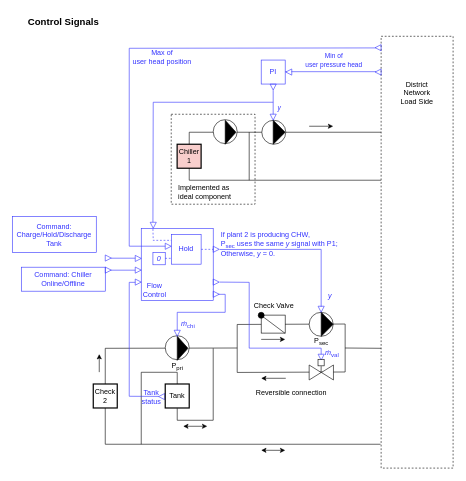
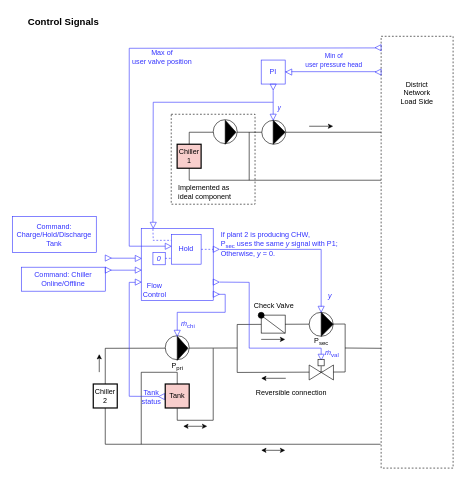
  <mxCell id="0" />
  <mxCell id="1" parent="0" />
  <mxCell id="2" value="" style="rounded=0;whiteSpace=wrap;html=1;fillColor=none;dashed=1;" parent="1" vertex="1"><mxGeometry x="285" y="190" width="139.75" height="150" as="geometry" /></mxCell>
  <mxCell id="3" value="" style="endArrow=none;html=1;rounded=0;fontSize=16;strokeWidth=1;" parent="1" edge="1"><mxGeometry width="50" height="50" relative="1" as="geometry"><mxPoint x="314.87" y="649.58" as="sourcePoint" /><mxPoint x="314.87" y="649.58" as="targetPoint" /></mxGeometry></mxCell>
  <mxCell id="4" value="" style="endArrow=none;html=1;rounded=0;" parent="1" edge="1"><mxGeometry width="50" height="50" relative="1" as="geometry"><mxPoint x="355" y="580.25" as="sourcePoint" /><mxPoint x="295" y="680.25" as="targetPoint" /><Array as="points"><mxPoint x="355" y="700.25" /><mxPoint x="295" y="700.25" /></Array></mxGeometry></mxCell>
  <mxCell id="5" value="" style="endArrow=none;html=1;rounded=0;" parent="1" edge="1"><mxGeometry width="50" height="50" relative="1" as="geometry"><mxPoint x="295" y="640.25" as="sourcePoint" /><mxPoint x="235" y="740.25" as="targetPoint" /><Array as="points"><mxPoint x="295" y="620.25" /><mxPoint x="235" y="620.25" /></Array></mxGeometry></mxCell>
  <mxCell id="6" value="" style="endArrow=classic;html=1;rounded=0;strokeWidth=1;" parent="1" edge="1"><mxGeometry width="50" height="50" relative="1" as="geometry"><mxPoint x="165" y="619.95" as="sourcePoint" /><mxPoint x="165" y="589.95" as="targetPoint" /><Array as="points" /></mxGeometry></mxCell>
  <mxCell id="7" value="" style="endArrow=none;html=1;rounded=0;entryX=-0.008;entryY=0.875;entryDx=0;entryDy=0;entryPerimeter=0;" parent="1" edge="1"><mxGeometry width="50" height="50" relative="1" as="geometry"><mxPoint x="395" y="579.76" as="sourcePoint" /><mxPoint x="634.04" y="740.25" as="targetPoint" /><Array as="points"><mxPoint x="175" y="580.25" /><mxPoint x="175" y="740.25" /></Array></mxGeometry></mxCell>
  <mxCell id="8" value="" style="endArrow=classic;html=1;rounded=0;strokeWidth=1;startArrow=classic;startFill=1;" parent="1" edge="1"><mxGeometry width="50" height="50" relative="1" as="geometry"><mxPoint x="435" y="750.25" as="sourcePoint" /><mxPoint x="475" y="750.41" as="targetPoint" /><Array as="points" /></mxGeometry></mxCell>
  <mxCell id="9" value="" style="endArrow=classic;html=1;rounded=0;strokeWidth=1;startArrow=classic;startFill=1;" parent="1" edge="1"><mxGeometry width="50" height="50" relative="1" as="geometry"><mxPoint x="305" y="710.25" as="sourcePoint" /><mxPoint x="345" y="710.25" as="targetPoint" /><Array as="points" /></mxGeometry></mxCell>
  <mxCell id="10" value="" style="endArrow=none;html=1;rounded=0;" parent="1" edge="1"><mxGeometry width="50" height="50" relative="1" as="geometry"><mxPoint x="395" y="540.5" as="sourcePoint" /><mxPoint x="395" y="540.5" as="targetPoint" /><Array as="points"><mxPoint x="575" y="539.76" /><mxPoint x="575" y="619.76" /><mxPoint x="395" y="620.5" /></Array></mxGeometry></mxCell>
  <mxCell id="11" value="" style="endArrow=none;html=1;rounded=0;" parent="1" edge="1"><mxGeometry width="50" height="50" relative="1" as="geometry"><mxPoint x="635" y="580.25" as="sourcePoint" /><mxPoint x="575" y="579.76" as="targetPoint" /></mxGeometry></mxCell>
  <mxCell id="12" value="" style="triangle;whiteSpace=wrap;html=1;fontSize=16;strokeWidth=1;rotation=0;" parent="1" vertex="1"><mxGeometry x="515" y="608.07" width="20" height="25" as="geometry" /></mxCell>
  <mxCell id="13" value="" style="triangle;whiteSpace=wrap;html=1;fontSize=16;strokeWidth=1;rotation=-180;" parent="1" vertex="1"><mxGeometry x="535.5" y="608.07" width="20" height="25" as="geometry" /></mxCell>
  <mxCell id="14" value="" style="ellipse;whiteSpace=wrap;html=1;fontSize=16;strokeWidth=1;" parent="1" vertex="1"><mxGeometry x="515" y="520.25" width="40" height="40" as="geometry" /></mxCell>
  <mxCell id="15" value="" style="triangle;whiteSpace=wrap;html=1;fontSize=16;strokeWidth=1;rotation=0;fillColor=#000000;" parent="1" vertex="1"><mxGeometry x="535" y="520.25" width="20" height="40" as="geometry" /></mxCell>
  <mxCell id="16" value="" style="endArrow=classic;html=1;rounded=0;strokeWidth=1;" parent="1" edge="1"><mxGeometry width="50" height="50" relative="1" as="geometry"><mxPoint x="515" y="210" as="sourcePoint" /><mxPoint x="555" y="210" as="targetPoint" /><Array as="points" /></mxGeometry></mxCell>
  <mxCell id="17" value="" style="endArrow=none;html=1;rounded=0;" parent="1" edge="1"><mxGeometry width="50" height="50" relative="1" as="geometry"><mxPoint x="635" y="220" as="sourcePoint" /><mxPoint x="635" y="300" as="targetPoint" /><Array as="points"><mxPoint x="315" y="220" /><mxPoint x="315" y="300" /></Array></mxGeometry></mxCell>
  <mxCell id="18" value="" style="ellipse;whiteSpace=wrap;html=1;fontSize=16;strokeWidth=1;" parent="1" vertex="1"><mxGeometry x="436" y="200" width="40" height="40" as="geometry" /></mxCell>
  <mxCell id="19" value="" style="triangle;whiteSpace=wrap;html=1;fontSize=16;strokeWidth=1;rotation=0;fillColor=#000000;" parent="1" vertex="1"><mxGeometry x="455" y="200" width="20" height="40" as="geometry" /></mxCell>
  <mxCell id="20" value="" style="endArrow=classic;html=1;rounded=0;strokeWidth=1;" parent="1" edge="1"><mxGeometry width="50" height="50" relative="1" as="geometry"><mxPoint x="476" y="630.25" as="sourcePoint" /><mxPoint x="435" y="630.25" as="targetPoint" /><Array as="points" /></mxGeometry></mxCell>
  <mxCell id="21" value="" style="endArrow=none;html=1;rounded=0;entryX=0.993;entryY=0.507;entryDx=0;entryDy=0;entryPerimeter=0;" parent="1" edge="1"><mxGeometry width="50" height="50" relative="1" as="geometry"><mxPoint x="535" y="610.08" as="sourcePoint" /><mxPoint x="534.86" y="620.505" as="targetPoint" /></mxGeometry></mxCell>
  <mxCell id="22" value="Reversible connection" style="text;html=1;align=center;verticalAlign=middle;resizable=0;points=[];autosize=1;strokeColor=none;fillColor=none;" parent="1" vertex="1"><mxGeometry x="415" y="639.76" width="140" height="30" as="geometry" /></mxCell>
  <mxCell id="23" value="" style="ellipse;whiteSpace=wrap;html=1;fontSize=16;strokeWidth=1;" parent="1" vertex="1"><mxGeometry x="275" y="559.25" width="40" height="40" as="geometry" /></mxCell>
  <mxCell id="24" value="" style="triangle;whiteSpace=wrap;html=1;fontSize=16;strokeWidth=1;rotation=0;fillColor=#000000;" parent="1" vertex="1"><mxGeometry x="295" y="560.25" width="18" height="40" as="geometry" /></mxCell>
  <mxCell id="25" value="" style="rounded=0;whiteSpace=wrap;html=1;fillColor=none;dashed=1;" parent="1" vertex="1"><mxGeometry x="635" y="60" width="120" height="720" as="geometry" /></mxCell>
  <mxCell id="26" value="District&lt;br&gt;Network&lt;br&gt;Load Side" style="text;html=1;strokeColor=none;fillColor=none;align=center;verticalAlign=middle;whiteSpace=wrap;rounded=0;dashed=1;" parent="1" vertex="1"><mxGeometry x="645" y="140" width="100" height="30" as="geometry" /></mxCell>
  <mxCell id="27" value="" style="triangle;whiteSpace=wrap;html=1;fillColor=none;rotation=-180;strokeColor=#3333FF;" parent="1" vertex="1"><mxGeometry x="625" y="114.5" width="10" height="10.25" as="geometry" /></mxCell>
  <mxCell id="28" value="PI" style="whiteSpace=wrap;html=1;aspect=fixed;fillColor=none;strokeColor=#3333FF;fontColor=#3333FF;" parent="1" vertex="1"><mxGeometry x="435" y="99.63" width="40" height="40" as="geometry" /></mxCell>
  <mxCell id="29" value="Min of&lt;br&gt;user pressure head" style="endArrow=none;html=1;rounded=0;entryX=0.85;entryY=0.561;entryDx=0;entryDy=0;entryPerimeter=0;exitX=0.05;exitY=0.561;exitDx=0;exitDy=0;exitPerimeter=0;startArrow=none;strokeColor=#3333FF;fontColor=#3333FF;" parent="1" source="30" target="27" edge="1"><mxGeometry x="-0.014" y="19" width="50" height="50" relative="1" as="geometry"><mxPoint x="445" y="320" as="sourcePoint" /><mxPoint x="495" y="270" as="targetPoint" /><mxPoint as="offset" /></mxGeometry></mxCell>
  <mxCell id="30" value="" style="triangle;whiteSpace=wrap;html=1;fillColor=none;rotation=-180;strokeColor=#3333FF;fontColor=#3333FF;" parent="1" vertex="1"><mxGeometry x="476" y="114.5" width="10" height="10.25" as="geometry" /></mxCell>
  <mxCell id="31" value="" style="endArrow=none;html=1;rounded=0;entryX=0.85;entryY=0.561;entryDx=0;entryDy=0;entryPerimeter=0;exitX=1.008;exitY=0.483;exitDx=0;exitDy=0;exitPerimeter=0;strokeColor=#3333FF;fontColor=#3333FF;" parent="1" source="28" target="30" edge="1"><mxGeometry width="50" height="50" relative="1" as="geometry"><mxPoint x="556.32" y="119.32" as="sourcePoint" /><mxPoint x="626.5" y="119" as="targetPoint" /></mxGeometry></mxCell>
  <mxCell id="32" value="" style="triangle;whiteSpace=wrap;html=1;fillColor=none;rotation=90;strokeColor=#3333FF;fontColor=#3333FF;" parent="1" vertex="1"><mxGeometry x="450" y="139.63" width="10" height="10.25" as="geometry" /></mxCell>
  <mxCell id="33" value="&lt;i&gt;y&lt;/i&gt;" style="endArrow=none;html=1;rounded=0;exitX=0.038;exitY=0.5;exitDx=0;exitDy=0;exitPerimeter=0;startArrow=none;strokeColor=#3333FF;fontColor=#3333FF;" parent="1" source="34" edge="1"><mxGeometry x="-0.507" y="-10" width="50" height="50" relative="1" as="geometry"><mxPoint x="455" y="330" as="sourcePoint" /><mxPoint x="455" y="150" as="targetPoint" /><mxPoint as="offset" /></mxGeometry></mxCell>
  <mxCell id="34" value="" style="triangle;whiteSpace=wrap;html=1;fillColor=none;rotation=90;strokeColor=#3333FF;fontColor=#3333FF;" parent="1" vertex="1"><mxGeometry x="450" y="189.75" width="10" height="10.25" as="geometry" /></mxCell>
  <mxCell id="35" value="" style="whiteSpace=wrap;html=1;aspect=fixed;fillColor=none;strokeColor=#3333FF;fontColor=#3333FF;" parent="1" vertex="1"><mxGeometry x="235" y="380.25" width="120" height="120" as="geometry" /></mxCell>
  <mxCell id="36" value="" style="triangle;whiteSpace=wrap;html=1;fillColor=none;rotation=0;strokeColor=#3333FF;fontColor=#3333FF;" parent="1" vertex="1"><mxGeometry x="225" y="425.25" width="10" height="10.25" as="geometry" /></mxCell>
  <mxCell id="37" value="" style="triangle;whiteSpace=wrap;html=1;fillColor=none;rotation=0;strokeColor=#3333FF;fontColor=#3333FF;" parent="1" vertex="1"><mxGeometry x="225" y="444.74" width="10" height="10.25" as="geometry" /></mxCell>
  <mxCell id="38" value="" style="triangle;whiteSpace=wrap;html=1;fillColor=none;rotation=0;strokeColor=#3333FF;fontColor=#3333FF;" parent="1" vertex="1"><mxGeometry x="225" y="464.74" width="10" height="10.25" as="geometry" /></mxCell>
  <mxCell id="39" value="" style="triangle;whiteSpace=wrap;html=1;fillColor=none;rotation=0;strokeColor=#3333FF;fontColor=#3333FF;" parent="1" vertex="1"><mxGeometry x="275" y="405" width="10" height="10.25" as="geometry" /></mxCell>
  <mxCell id="40" value="" style="triangle;whiteSpace=wrap;html=1;fillColor=none;rotation=0;strokeColor=#3333FF;fontColor=#3333FF;" parent="1" vertex="1"><mxGeometry x="355" y="410" width="10" height="10.25" as="geometry" /></mxCell>
  <mxCell id="41" value="" style="triangle;whiteSpace=wrap;html=1;fillColor=none;rotation=0;strokeColor=#3333FF;fontColor=#3333FF;" parent="1" vertex="1"><mxGeometry x="355" y="485" width="10" height="10.25" as="geometry" /></mxCell>
  <mxCell id="42" value="Command:&lt;br&gt;Charge/Hold/Discharge Tank" style="rounded=0;whiteSpace=wrap;html=1;strokeColor=#3333FF;fontColor=#3333FF;fillColor=none;" parent="1" vertex="1"><mxGeometry x="20" y="360.5" width="140" height="60" as="geometry" /></mxCell>
  <mxCell id="43" value="Command: Chiller&lt;br&gt;Online/Offline" style="rounded=0;whiteSpace=wrap;html=1;strokeColor=#3333FF;fontColor=#3333FF;fillColor=none;" parent="1" vertex="1"><mxGeometry x="35" y="445" width="140" height="40" as="geometry" /></mxCell>
  <mxCell id="44" value="" style="triangle;whiteSpace=wrap;html=1;fillColor=none;rotation=0;strokeColor=#3333FF;fontColor=#3333FF;" parent="1" vertex="1"><mxGeometry x="175" y="444.74" width="10" height="10.25" as="geometry" /></mxCell>
  <mxCell id="45" value="" style="triangle;whiteSpace=wrap;html=1;fillColor=none;rotation=-180;strokeColor=#3333FF;" parent="1" vertex="1"><mxGeometry x="264" y="655.63" width="10" height="10.25" as="geometry" /></mxCell>
  <mxCell id="46" value="" style="endArrow=none;html=1;rounded=0;strokeColor=#3333FF;fontColor=#3333FF;exitX=0.95;exitY=0.525;exitDx=0;exitDy=0;exitPerimeter=0;" parent="1" source="45" edge="1"><mxGeometry width="50" height="50" relative="1" as="geometry"><mxPoint x="255" y="670.25" as="sourcePoint" /><mxPoint x="225" y="470.25" as="targetPoint" /><Array as="points"><mxPoint x="215" y="660.25" /><mxPoint x="215" y="470.25" /></Array></mxGeometry></mxCell>
- <mxCell id="47" value="Max of&lt;br&gt;user head position" style="text;html=1;strokeColor=none;fillColor=none;align=center;verticalAlign=middle;whiteSpace=wrap;rounded=0;fontColor=#3333FF;" parent="1" vertex="1"><mxGeometry x="215" y="79.75" width="110" height="30" as="geometry" /></mxCell>
+ <mxCell id="47" value="Max of&lt;br&gt;user valve position" style="text;html=1;strokeColor=none;fillColor=none;align=center;verticalAlign=middle;whiteSpace=wrap;rounded=0;fontColor=#3333FF;" parent="1" vertex="1"><mxGeometry x="215" y="79.75" width="110" height="30" as="geometry" /></mxCell>
  <mxCell id="48" value="Tank status" style="text;html=1;strokeColor=none;fillColor=none;align=center;verticalAlign=middle;whiteSpace=wrap;rounded=0;fontColor=#3333FF;" parent="1" vertex="1"><mxGeometry x="222" y="645.58" width="60" height="30" as="geometry" /></mxCell>
  <mxCell id="49" value="" style="triangle;whiteSpace=wrap;html=1;fillColor=none;rotation=-180;strokeColor=#3333FF;" parent="1" vertex="1"><mxGeometry x="625" y="73.88" width="10" height="10.25" as="geometry" /></mxCell>
  <mxCell id="50" value="" style="endArrow=none;html=1;rounded=0;strokeColor=#3333FF;fontColor=#3333FF;entryX=0.9;entryY=0.463;entryDx=0;entryDy=0;entryPerimeter=0;exitX=0;exitY=0.488;exitDx=0;exitDy=0;exitPerimeter=0;" parent="1" source="39" target="49" edge="1"><mxGeometry width="50" height="50" relative="1" as="geometry"><mxPoint x="275" y="330" as="sourcePoint" /><mxPoint x="305" y="720" as="targetPoint" /><Array as="points"><mxPoint x="215" y="410" /><mxPoint x="215" y="80" /></Array></mxGeometry></mxCell>
  <mxCell id="51" value="" style="triangle;whiteSpace=wrap;html=1;fillColor=none;rotation=90;strokeColor=#3333FF;fontColor=#3333FF;" parent="1" vertex="1"><mxGeometry x="530" y="510" width="10" height="10.25" as="geometry" /></mxCell>
  <mxCell id="52" value="" style="endArrow=none;html=1;rounded=0;strokeColor=#3333FF;fontColor=#3333FF;exitX=0.078;exitY=0.5;exitDx=0;exitDy=0;exitPerimeter=0;entryX=1.075;entryY=0.538;entryDx=0;entryDy=0;entryPerimeter=0;" parent="1" source="51" target="40" edge="1"><mxGeometry width="50" height="50" relative="1" as="geometry"><mxPoint x="255" y="560.25" as="sourcePoint" /><mxPoint x="325" y="430.25" as="targetPoint" /><Array as="points"><mxPoint x="535" y="415.25" /></Array></mxGeometry></mxCell>
  <mxCell id="53" value="" style="triangle;whiteSpace=wrap;html=1;fillColor=none;rotation=90;strokeColor=#3333FF;fontColor=#3333FF;" parent="1" vertex="1"><mxGeometry x="290" y="550" width="10" height="10.25" as="geometry" /></mxCell>
  <mxCell id="54" value="" style="endArrow=none;html=1;rounded=0;strokeColor=#3333FF;fontColor=#3333FF;entryX=0.9;entryY=0.513;entryDx=0;entryDy=0;entryPerimeter=0;" parent="1" target="41" edge="1"><mxGeometry width="50" height="50" relative="1" as="geometry"><mxPoint x="295" y="550.25" as="sourcePoint" /><mxPoint x="305" y="510.25" as="targetPoint" /><Array as="points"><mxPoint x="295" y="520.25" /><mxPoint x="375" y="520.25" /><mxPoint x="375" y="490.25" /></Array></mxGeometry></mxCell>
  <mxCell id="55" value="&lt;span style=&quot;border-color: var(--border-color); color: rgb(51, 51, 255); font-family: Helvetica; font-size: 12px; font-variant-ligatures: normal; font-variant-caps: normal; font-weight: 400; letter-spacing: normal; orphans: 2; text-indent: 0px; text-transform: none; widows: 2; word-spacing: 0px; -webkit-text-stroke-width: 0px; text-decoration-thickness: initial; text-decoration-style: initial; text-decoration-color: initial; text-align: left; background-color: rgb(255, 255, 255);&quot;&gt;&lt;font style=&quot;border-color: var(--border-color); font-size: 12px;&quot;&gt;&lt;i style=&quot;border-color: var(--border-color);&quot;&gt;ṁ&lt;/i&gt;&lt;span style=&quot;border-color: var(--border-color);&quot;&gt;&lt;sub&gt;chi&lt;/sub&gt;&lt;/span&gt;&lt;/font&gt;&lt;/span&gt;" style="text;whiteSpace=wrap;html=1;fontSize=12;fontFamily=Helvetica;fontColor=#3333FF;" parent="1" vertex="1"><mxGeometry x="300" y="525.25" width="20" height="20" as="geometry" /></mxCell>
  <mxCell id="56" value="&lt;span style=&quot;border-color: var(--border-color); color: rgb(51, 51, 255); font-family: Helvetica; font-size: 12px; font-style: normal; font-variant-ligatures: normal; font-variant-caps: normal; font-weight: 400; letter-spacing: normal; orphans: 2; text-indent: 0px; text-transform: none; widows: 2; word-spacing: 0px; -webkit-text-stroke-width: 0px; text-decoration-thickness: initial; text-decoration-style: initial; text-decoration-color: initial; text-align: left; background-color: rgb(255, 255, 255);&quot;&gt;&lt;font style=&quot;border-color: var(--border-color); font-size: 12px;&quot;&gt;&lt;i style=&quot;border-color: var(--border-color);&quot;&gt;y&lt;/i&gt;&lt;/font&gt;&lt;/span&gt;" style="text;whiteSpace=wrap;html=1;fontSize=12;fontFamily=Helvetica;fontColor=#3333FF;" parent="1" vertex="1"><mxGeometry x="545" y="479.34" width="16" height="20" as="geometry" /></mxCell>
  <mxCell id="57" value="&lt;b&gt;&lt;font style=&quot;font-size: 16px&quot;&gt;Control Signals&lt;/font&gt;&lt;/b&gt;" style="text;html=1;align=center;verticalAlign=middle;resizable=0;points=[];autosize=1;strokeColor=none;fillColor=none;strokeWidth=1;" parent="1" vertex="1"><mxGeometry x="35" y="20.25" width="140" height="30" as="geometry" /></mxCell>
  <mxCell id="58" value="" style="triangle;whiteSpace=wrap;html=1;fillColor=none;rotation=90;strokeColor=#3333FF;fontColor=#3333FF;" parent="1" vertex="1"><mxGeometry x="250" y="370" width="10" height="10.25" as="geometry" /></mxCell>
  <mxCell id="59" value="" style="endArrow=none;html=1;rounded=0;strokeColor=#3333FF;fontColor=#3333FF;entryX=-0.037;entryY=0.549;entryDx=0;entryDy=0;entryPerimeter=0;" parent="1" target="58" edge="1"><mxGeometry width="50" height="50" relative="1" as="geometry"><mxPoint x="455" y="170" as="sourcePoint" /><mxPoint x="335" y="360" as="targetPoint" /><Array as="points"><mxPoint x="255" y="170" /></Array></mxGeometry></mxCell>
  <mxCell id="60" value="" style="triangle;whiteSpace=wrap;html=1;fillColor=none;rotation=0;strokeColor=#3333FF;fontColor=#3333FF;" parent="1" vertex="1"><mxGeometry x="355" y="464.74" width="10" height="10.25" as="geometry" /></mxCell>
  <mxCell id="61" value="" style="endArrow=none;html=1;rounded=0;strokeColor=#3333FF;fontColor=#3333FF;entryX=1.075;entryY=0.5;entryDx=0;entryDy=0;entryPerimeter=0;exitX=0.03;exitY=0.5;exitDx=0;exitDy=0;exitPerimeter=0;" parent="1" source="63" target="60" edge="1"><mxGeometry width="50" height="50" relative="1" as="geometry"><mxPoint x="305" y="560.25" as="sourcePoint" /><mxPoint x="334" y="500.258" as="targetPoint" /><Array as="points"><mxPoint x="535" y="580" /><mxPoint x="415" y="580" /><mxPoint x="415" y="470.25" /></Array></mxGeometry></mxCell>
  <mxCell id="62" value="&lt;span style=&quot;border-color: var(--border-color); color: rgb(51, 51, 255); font-family: Helvetica; font-size: 12px; font-variant-ligatures: normal; font-variant-caps: normal; font-weight: 400; letter-spacing: normal; orphans: 2; text-indent: 0px; text-transform: none; widows: 2; word-spacing: 0px; -webkit-text-stroke-width: 0px; text-decoration-thickness: initial; text-decoration-style: initial; text-decoration-color: initial; text-align: left; background-color: rgb(255, 255, 255);&quot;&gt;&lt;font style=&quot;border-color: var(--border-color); font-size: 12px;&quot;&gt;&lt;i style=&quot;border-color: var(--border-color);&quot;&gt;ṁ&lt;/i&gt;&lt;span style=&quot;border-color: var(--border-color);&quot;&gt;&lt;sub&gt;val&lt;/sub&gt;&lt;/span&gt;&lt;/font&gt;&lt;/span&gt;" style="text;whiteSpace=wrap;html=1;fontSize=12;fontFamily=Helvetica;fontColor=#3333FF;" parent="1" vertex="1"><mxGeometry x="540" y="574.25" width="20" height="20" as="geometry" /></mxCell>
  <mxCell id="63" value="" style="triangle;whiteSpace=wrap;html=1;fillColor=none;rotation=90;strokeColor=#3333FF;fontColor=#3333FF;" parent="1" vertex="1"><mxGeometry x="530" y="590" width="10" height="10.25" as="geometry" /></mxCell>
  <mxCell id="64" value="Chiller 1" style="rounded=0;whiteSpace=wrap;html=1;strokeWidth=2;fillColor=#f8cecc;" parent="1" vertex="1"><mxGeometry x="294.84" y="240" width="40" height="40" as="geometry" /></mxCell>
- <mxCell id="65" value="Check 2" style="rounded=0;whiteSpace=wrap;html=1;strokeWidth=2;" parent="1" vertex="1"><mxGeometry x="155" y="639.76" width="40" height="40" as="geometry" /></mxCell>
+ <mxCell id="65" value="Chiller 2" style="rounded=0;whiteSpace=wrap;html=1;strokeWidth=2;" parent="1" vertex="1"><mxGeometry x="155" y="639.76" width="40" height="40" as="geometry" /></mxCell>
  <mxCell id="66" value="P&lt;sub&gt;pri&lt;/sub&gt;" style="text;html=1;align=center;verticalAlign=middle;resizable=0;points=[];autosize=1;strokeColor=none;fillColor=none;" parent="1" vertex="1"><mxGeometry x="275" y="595.25" width="40" height="30" as="geometry" /></mxCell>
  <mxCell id="67" value="P&lt;sub&gt;sec&lt;/sub&gt;" style="text;html=1;align=center;verticalAlign=middle;resizable=0;points=[];autosize=1;strokeColor=none;fillColor=none;" parent="1" vertex="1"><mxGeometry x="510" y="554.25" width="50" height="30" as="geometry" /></mxCell>
  <mxCell id="68" value="If plant 2 is producing CHW,&lt;br&gt;P&lt;sub&gt;sec&lt;/sub&gt;&amp;nbsp;uses&amp;nbsp;the same &lt;i&gt;y&lt;/i&gt; signal with P1;&lt;br&gt;Otherwise, &lt;i&gt;y&lt;/i&gt; = 0." style="text;html=1;strokeColor=none;fillColor=none;align=left;verticalAlign=middle;whiteSpace=wrap;rounded=0;fontColor=#3333FF;" parent="1" vertex="1"><mxGeometry x="366.25" y="381.63" width="198.75" height="49.75" as="geometry" /></mxCell>
  <mxCell id="69" value="" style="rounded=0;whiteSpace=wrap;html=1;" parent="1" vertex="1"><mxGeometry x="435" y="524.88" width="40" height="30" as="geometry" /></mxCell>
  <mxCell id="70" value="" style="endArrow=none;html=1;rounded=0;" parent="1" edge="1"><mxGeometry width="50" height="50" relative="1" as="geometry"><mxPoint x="475" y="555.37" as="sourcePoint" /><mxPoint x="435" y="525.37" as="targetPoint" /></mxGeometry></mxCell>
  <mxCell id="71" value="" style="ellipse;whiteSpace=wrap;html=1;aspect=fixed;fillColor=#000000;fillStyle=solid;" parent="1" vertex="1"><mxGeometry x="430" y="520.25" width="10" height="10" as="geometry" /></mxCell>
  <mxCell id="72" value="" style="endArrow=classic;html=1;rounded=0;strokeWidth=1;" parent="1" edge="1"><mxGeometry width="50" height="50" relative="1" as="geometry"><mxPoint x="435" y="565.37" as="sourcePoint" /><mxPoint x="475" y="565.37" as="targetPoint" /><Array as="points" /></mxGeometry></mxCell>
  <mxCell id="73" value="Check Valve" style="text;html=1;align=center;verticalAlign=middle;resizable=0;points=[];autosize=1;strokeColor=none;fillColor=none;" parent="1" vertex="1"><mxGeometry x="411" y="495.25" width="90" height="30" as="geometry" /></mxCell>
  <mxCell id="74" value="" style="triangle;whiteSpace=wrap;html=1;fillColor=none;rotation=0;strokeColor=#3333FF;fontColor=#3333FF;" parent="1" vertex="1"><mxGeometry x="175" y="424.62" width="10" height="10.25" as="geometry" /></mxCell>
  <mxCell id="75" value="" style="endArrow=none;html=1;rounded=0;strokeColor=#3333FF;fontColor=#3333FF;exitX=0.95;exitY=0.525;exitDx=0;exitDy=0;exitPerimeter=0;" parent="1" source="74" edge="1"><mxGeometry width="50" height="50" relative="1" as="geometry"><mxPoint x="205" y="430.62" as="sourcePoint" /><mxPoint x="225" y="430" as="targetPoint" /></mxGeometry></mxCell>
  <mxCell id="76" value="" style="endArrow=none;html=1;rounded=0;strokeColor=#3333FF;fontColor=#3333FF;exitX=0.9;exitY=0.513;exitDx=0;exitDy=0;exitPerimeter=0;" parent="1" source="44" edge="1"><mxGeometry width="50" height="50" relative="1" as="geometry"><mxPoint x="205" y="450.25" as="sourcePoint" /><mxPoint x="225" y="450" as="targetPoint" /></mxGeometry></mxCell>
  <mxCell id="77" value="Flow Control" style="text;html=1;strokeColor=none;fillColor=none;align=center;verticalAlign=middle;whiteSpace=wrap;rounded=0;fontColor=#3333FF;" parent="1" vertex="1"><mxGeometry x="235" y="469.34" width="45" height="30" as="geometry" /></mxCell>
  <mxCell id="78" value="&lt;font style=&quot;font-size: 12px;&quot;&gt;Hold&lt;/font&gt;" style="whiteSpace=wrap;html=1;aspect=fixed;fillColor=none;strokeColor=#3333FF;fontColor=#3333FF;" parent="1" vertex="1"><mxGeometry x="285.15" y="390.28" width="49.69" height="49.69" as="geometry" /></mxCell>
  <mxCell id="79" value="" style="endArrow=none;html=1;rounded=0;strokeColor=#3333FF;fontColor=#3333FF;dashed=1;exitX=1.138;exitY=0.549;exitDx=0;exitDy=0;exitPerimeter=0;" parent="1" source="58" edge="1"><mxGeometry width="50" height="50" relative="1" as="geometry"><mxPoint x="255" y="390.25" as="sourcePoint" /><mxPoint x="285" y="400.25" as="targetPoint" /><Array as="points"><mxPoint x="255" y="400.25" /></Array></mxGeometry></mxCell>
  <mxCell id="80" value="&lt;i&gt;0&lt;/i&gt;" style="whiteSpace=wrap;html=1;aspect=fixed;fillColor=none;strokeColor=#3333FF;fontColor=#3333FF;" parent="1" vertex="1"><mxGeometry x="254.49" y="420.49" width="20.51" height="20.51" as="geometry" /></mxCell>
  <mxCell id="81" value="" style="endArrow=none;html=1;rounded=0;strokeColor=#3333FF;dashed=1;" parent="1" edge="1"><mxGeometry width="50" height="50" relative="1" as="geometry"><mxPoint x="335" y="415.25" as="sourcePoint" /><mxPoint x="355" y="415.25" as="targetPoint" /></mxGeometry></mxCell>
  <mxCell id="82" value="" style="endArrow=none;html=1;rounded=0;strokeColor=#3333FF;dashed=1;" parent="1" edge="1"><mxGeometry width="50" height="50" relative="1" as="geometry"><mxPoint x="275" y="430.25" as="sourcePoint" /><mxPoint x="285" y="430.25" as="targetPoint" /></mxGeometry></mxCell>
  <mxCell id="83" value="" style="ellipse;whiteSpace=wrap;html=1;fontSize=16;strokeWidth=1;" parent="1" vertex="1"><mxGeometry x="355" y="199" width="40" height="40" as="geometry" /></mxCell>
  <mxCell id="84" value="" style="triangle;whiteSpace=wrap;html=1;fontSize=16;strokeWidth=1;rotation=0;fillColor=#000000;" parent="1" vertex="1"><mxGeometry x="375" y="200" width="18" height="40" as="geometry" /></mxCell>
  <mxCell id="85" value="" style="endArrow=none;html=1;rounded=0;" parent="1" edge="1"><mxGeometry width="50" height="50" relative="1" as="geometry"><mxPoint x="415" y="300" as="sourcePoint" /><mxPoint x="415" y="220" as="targetPoint" /></mxGeometry></mxCell>
  <mxCell id="86" value="Implemented as&lt;br&gt;ideal component" style="text;html=1;align=left;verticalAlign=middle;resizable=0;points=[];autosize=1;strokeColor=none;fillColor=none;" parent="1" vertex="1"><mxGeometry x="294.84" y="300" width="110" height="40" as="geometry" /></mxCell>
- <mxCell id="87" value="Tank" style="rounded=0;whiteSpace=wrap;html=1;strokeWidth=2;" parent="1" vertex="1"><mxGeometry x="275" y="639.76" width="40" height="40" as="geometry" /></mxCell>
+ <mxCell id="87" value="Tank" style="rounded=0;whiteSpace=wrap;html=1;strokeWidth=2;fillColor=#f8cecc;" parent="1" vertex="1"><mxGeometry x="275" y="639.76" width="40" height="40" as="geometry" /></mxCell>
  <mxCell id="88" value="" style="whiteSpace=wrap;html=1;aspect=fixed;" parent="1" vertex="1"><mxGeometry x="529.75" y="599.25" width="10.25" height="10.25" as="geometry" /></mxCell>
